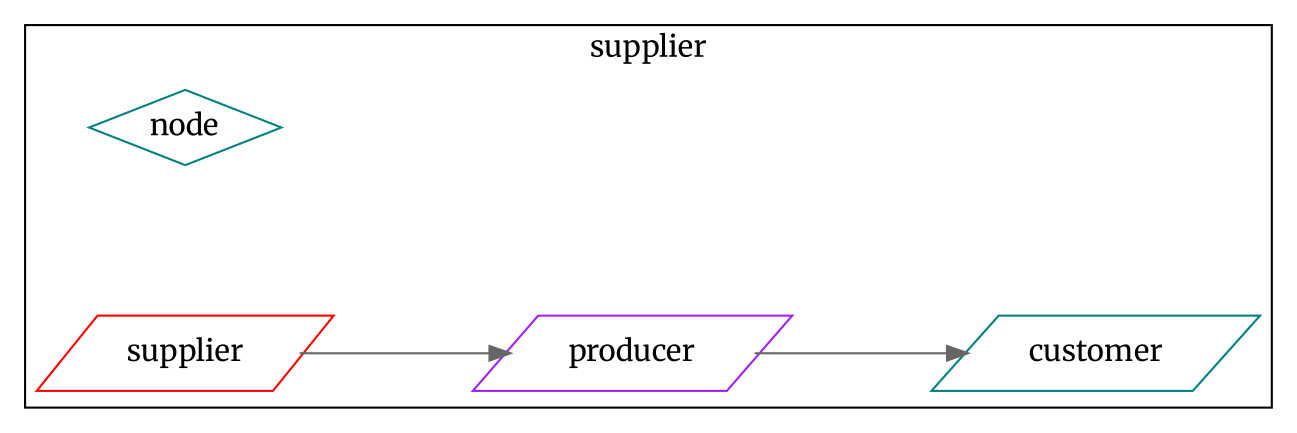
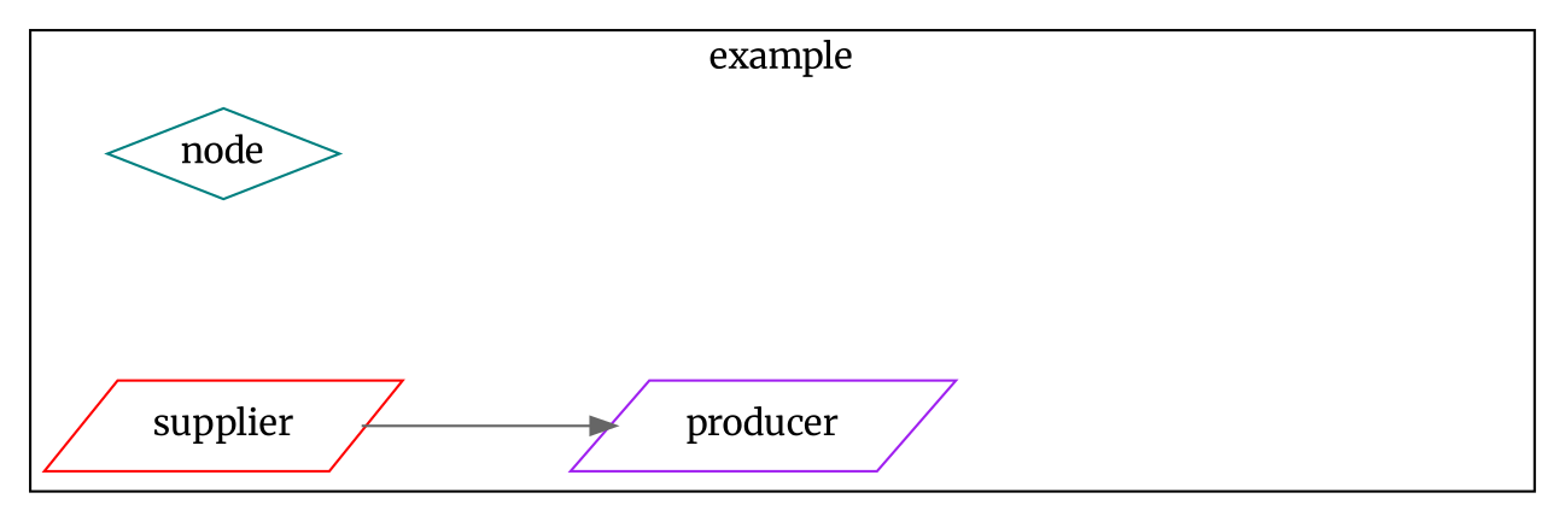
  digraph {
    fontname=Merriweather
    nodesep=1.0
    ranksep=1
    rankdir=LR
    node [fontname=Merriweather color=teal shape=parallelogram]
    edge [fontname=Merriweather color=gray40]
    n1 [label="node" shape=diamond]
    n2 [label=supplier color=red]
    n3 [label=producer color=purple]
-   n4 [label=customer]
    subgraph cluster_1 {
-     label=supplier
+     label=example
      n1
      n2
      n3
-     n4
    }
    n2 -> n3
-   n3 -> n4
  }
